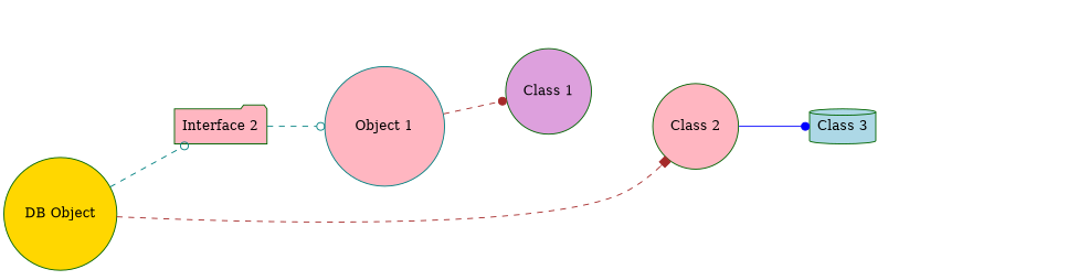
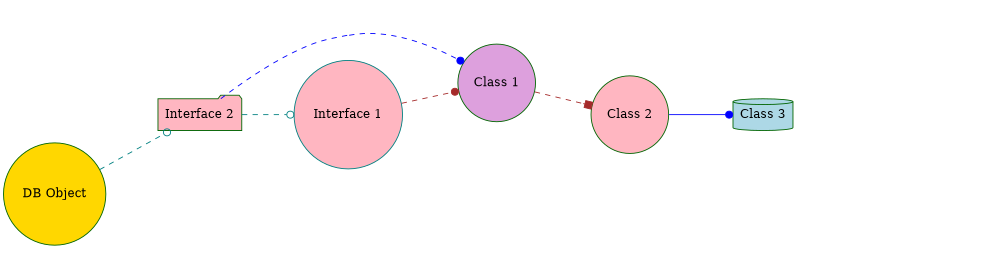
  digraph {
    concentrate=true
    rankdir=LR
    node [shape=diamond style=filled]
    edge [arrowhead=none arrowtail=empty style=invis]
    "DB Object" [color=darkgreen fillcolor=gold shape=circle]
    "Interface 2" [color=darkgreen fillcolor=lightpink shape=folder]
    "Class 2" [color=darkgreen fillcolor=lightpink shape=circle]
    "Object 5" [style=invis]
-   "Interface 1" [color=teal fillcolor=lightpink shape=circle label="Object 1"]
+   "Interface 1" [color=teal fillcolor=lightpink shape=circle]
    "Class 1" [color=darkgreen fillcolor=plum shape=circle]
    "Object 3" [style=invis]
    "Object 4" [style=invis]
    "Class 3" [color=darkgreen fillcolor=lightblue shape=cylinder]
    "Object 1" [style=invis]
    "Object 2" [style=invis]
    "DB Object" -> "Interface 2" [arrowhead=odot color=teal style=dashed weight=10]
-   "DB Object" -> "Class 2" [arrowhead=box color=brown style=dashed weight=10]
+   "Class 1" -> "Class 2" [arrowhead=box color=brown style=dashed weight=10]
    "DB Object" -> "Object 5"
    "Interface 2" -> "Interface 1" [arrowhead=odot color=teal style=dashed weight=10]
+   "Interface 2" -> "Class 1" [arrowhead=dot color=blue style=dashed weight=10]
    "Interface 2" -> "Object 4"
    "Class 2" -> "Object 4" [arrowtail=normal]
    "Class 2" -> "Class 3" [arrowhead=dot arrowtail=normal color=blue weight=10 style=""]
    "Class 2" -> "Object 1" [arrowtail=normal]
    "Interface 1" -> "Class 1" [arrowhead=dot color=brown style=dashed weight=10]
    "Interface 1" -> "Object 3"
    "Class 3" -> "Object 2" [arrowtail=normal]
  }
